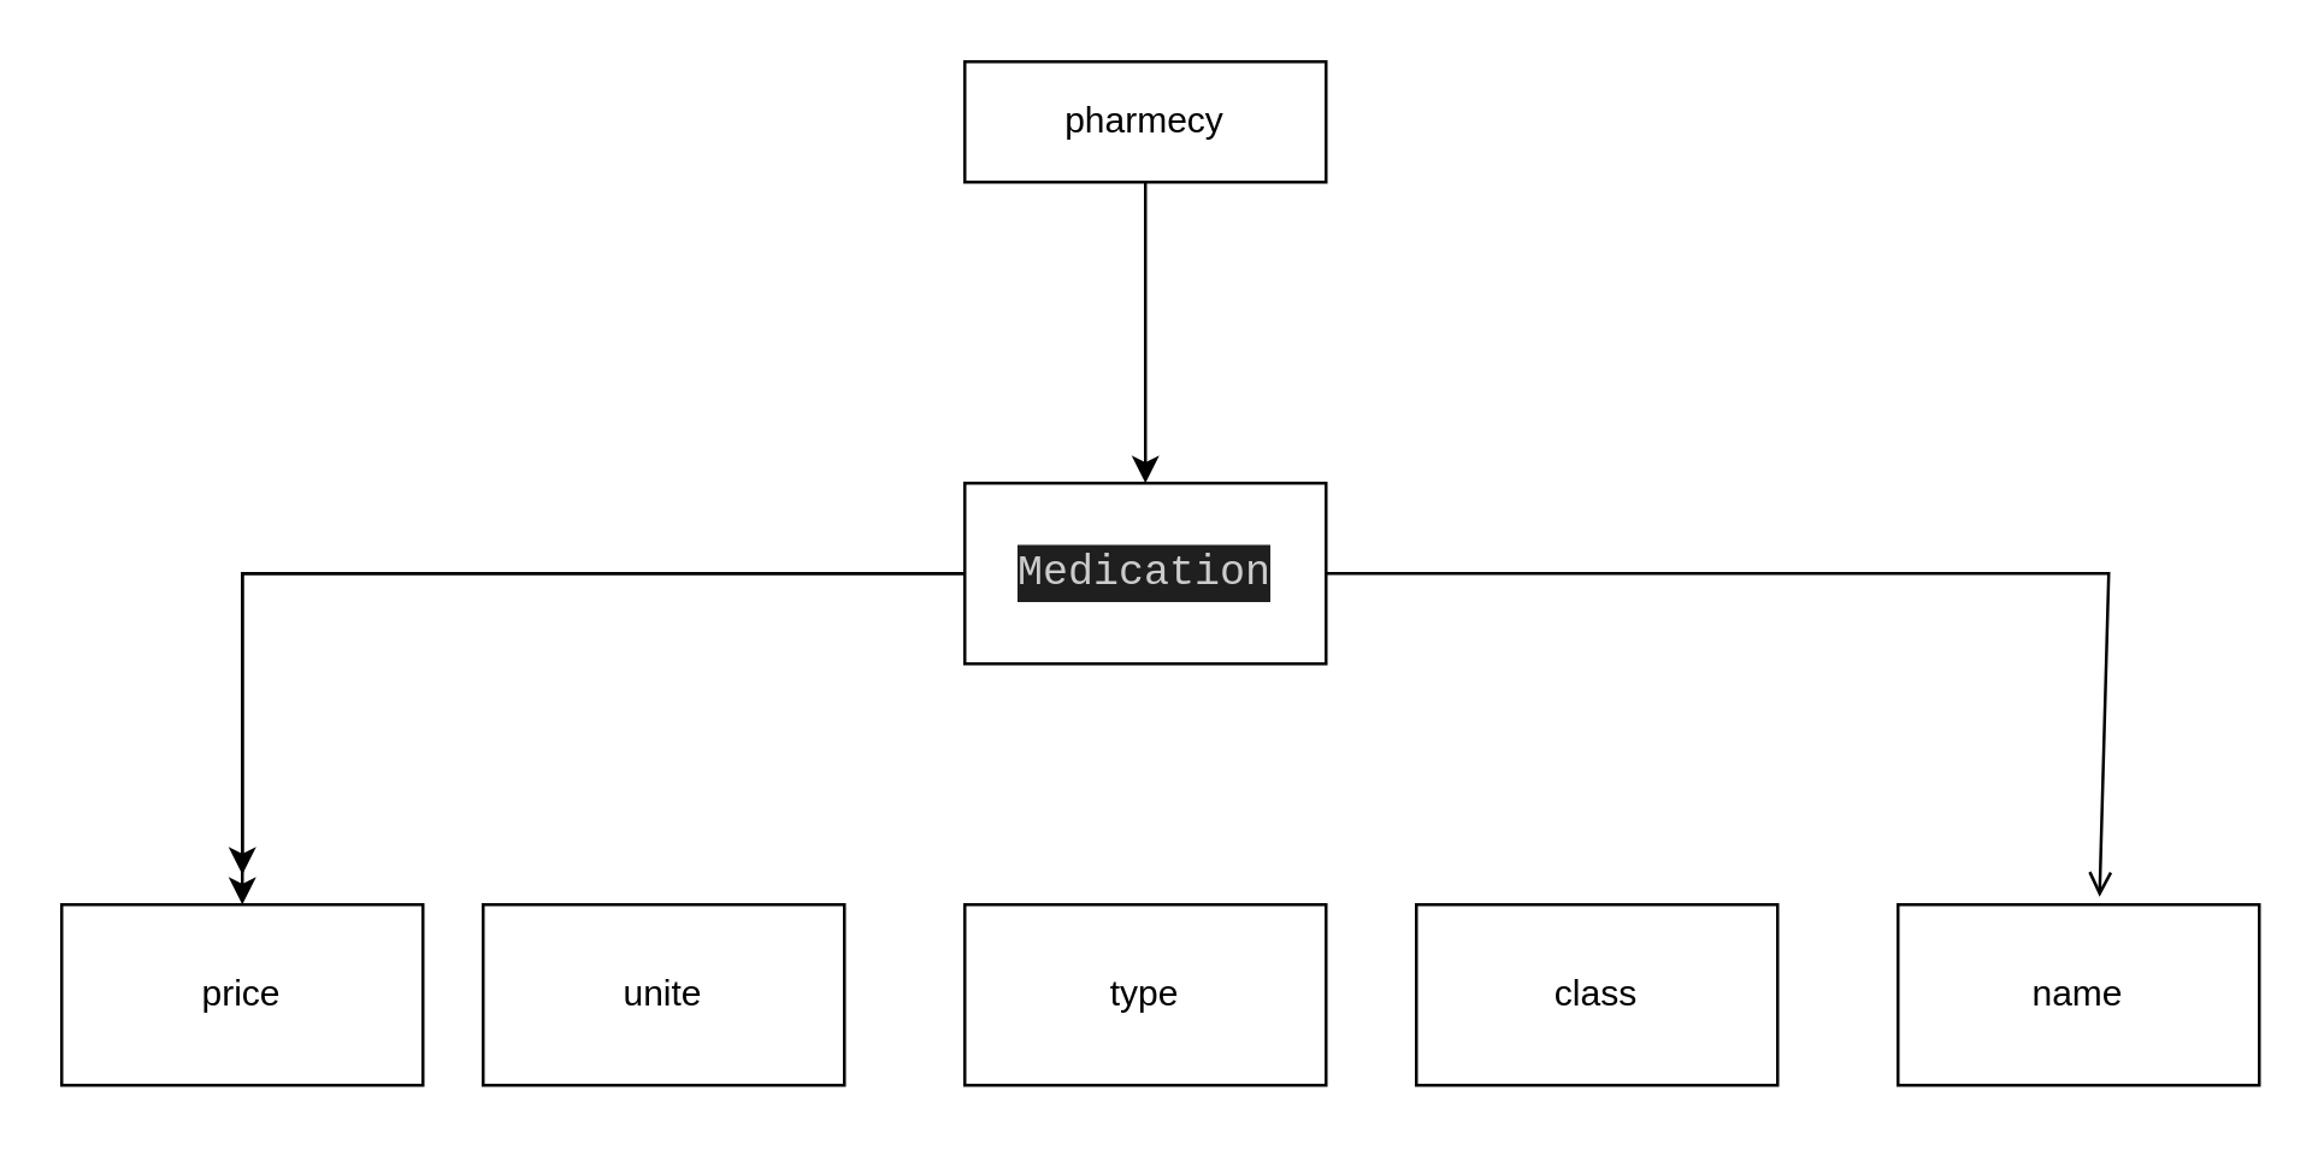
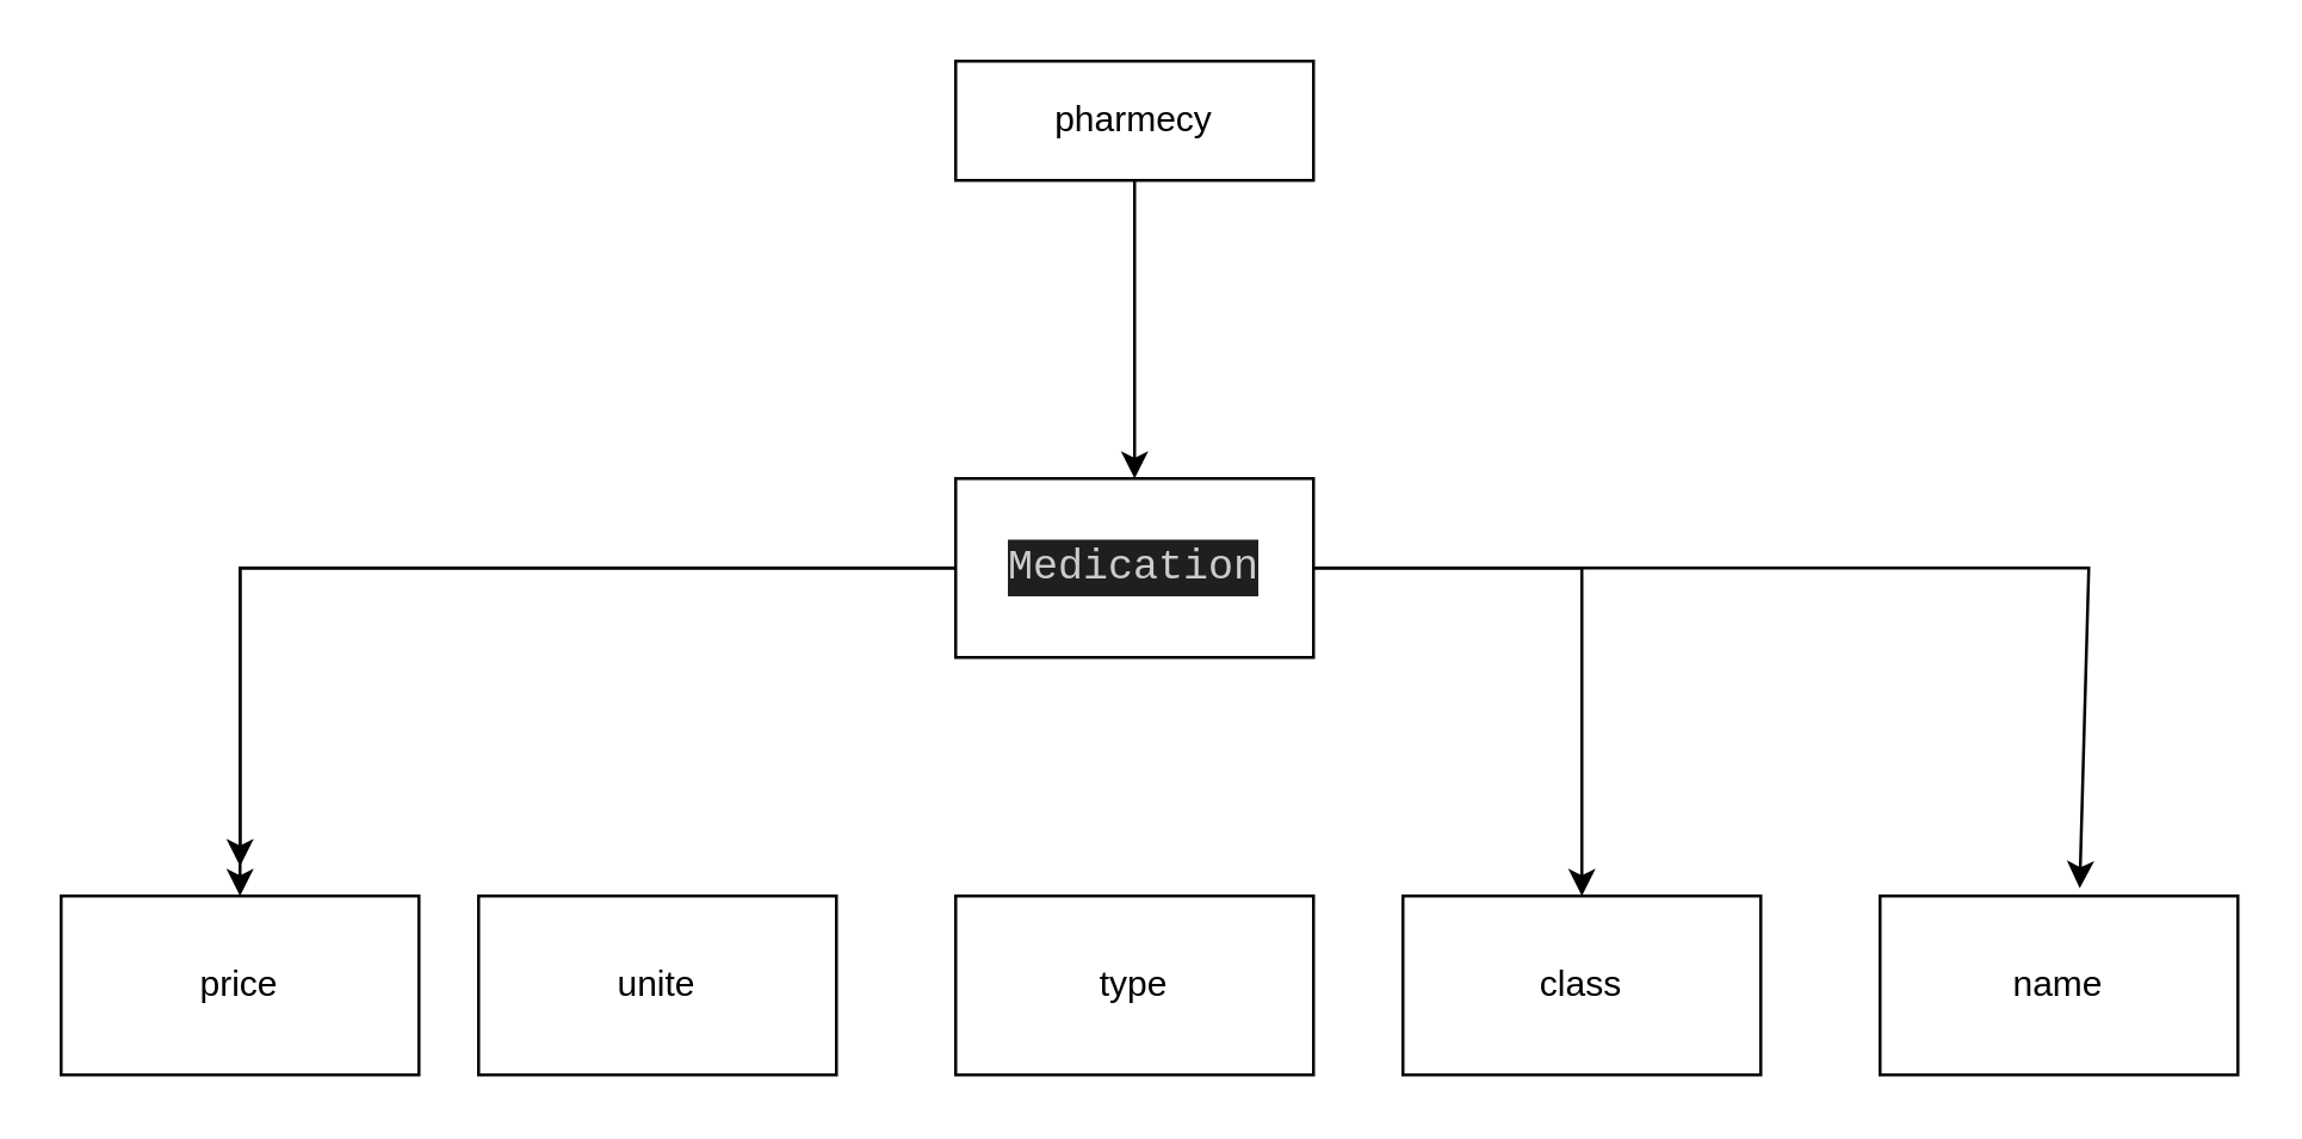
  <mxCell id="0" />
  <mxCell id="1" parent="0" />
  <mxCell id="2" value="" style="edgeStyle=orthogonalEdgeStyle;rounded=0;orthogonalLoop=1;jettySize=auto;html=1;" edge="1" parent="1" source="3" target="6"><mxGeometry relative="1" as="geometry" /></mxCell>
  <mxCell id="3" value="pharmecy" style="rounded=0;whiteSpace=wrap;html=1;" vertex="1" parent="1"><mxGeometry x="320" y="20" width="120" height="40" as="geometry" /></mxCell>
  <mxCell id="4" value="" style="edgeStyle=orthogonalEdgeStyle;rounded=0;orthogonalLoop=1;jettySize=auto;html=1;" edge="1" parent="1" source="6" target="10"><mxGeometry relative="1" as="geometry" /></mxCell>
+ <mxCell id="5" value="" style="edgeStyle=orthogonalEdgeStyle;rounded=0;orthogonalLoop=1;jettySize=auto;html=1;" edge="1" parent="1" source="6" target="8"><mxGeometry relative="1" as="geometry" /></mxCell>
  <mxCell id="6" value="&lt;div style=&quot;color: rgb(204, 204, 204); background-color: rgb(31, 31, 31); font-family: Consolas, &amp;quot;Courier New&amp;quot;, monospace; font-size: 14px; line-height: 19px;&quot;&gt;Medication&lt;/div&gt;" style="rounded=0;whiteSpace=wrap;html=1;" vertex="1" parent="1"><mxGeometry x="320" y="160" width="120" height="60" as="geometry" /></mxCell>
  <mxCell id="7" value="type" style="whiteSpace=wrap;html=1;rounded=0;" vertex="1" parent="1"><mxGeometry x="320" y="300" width="120" height="60" as="geometry" /></mxCell>
  <mxCell id="8" value="class" style="whiteSpace=wrap;html=1;rounded=0;" vertex="1" parent="1"><mxGeometry x="470" y="300" width="120" height="60" as="geometry" /></mxCell>
  <mxCell id="9" value="unite" style="whiteSpace=wrap;html=1;rounded=0;" vertex="1" parent="1"><mxGeometry x="160" y="300" width="120" height="60" as="geometry" /></mxCell>
  <mxCell id="10" value="price" style="whiteSpace=wrap;html=1;rounded=0;" vertex="1" parent="1"><mxGeometry x="20" y="300" width="120" height="60" as="geometry" /></mxCell>
  <mxCell id="11" value="name" style="whiteSpace=wrap;html=1;rounded=0;" vertex="1" parent="1"><mxGeometry x="630" y="300" width="120" height="60" as="geometry" /></mxCell>
  <mxCell id="12" value="" style="endArrow=classic;html=1;rounded=0;exitX=0;exitY=0.5;exitDx=0;exitDy=0;" edge="1" parent="1" source="6"><mxGeometry width="50" height="50" relative="1" as="geometry"><mxPoint x="300" y="290" as="sourcePoint" /><mxPoint x="80" y="290" as="targetPoint" /><Array as="points"><mxPoint x="80" y="190" /></Array></mxGeometry></mxCell>
- <mxCell id="13" value="" style="endArrow=open;html=1;rounded=0;exitX=1;exitY=0.5;exitDx=0;exitDy=0;entryX=0.558;entryY=-0.044;entryDx=0;entryDy=0;entryPerimeter=0;" edge="1" parent="1" source="6" target="11"><mxGeometry width="50" height="50" relative="1" as="geometry"><mxPoint x="480" y="290" as="sourcePoint" /><mxPoint x="530" y="240" as="targetPoint" /><Array as="points"><mxPoint x="700" y="190" /></Array></mxGeometry></mxCell>
+ <mxCell id="13" value="" style="endArrow=classic;html=1;rounded=0;exitX=1;exitY=0.5;exitDx=0;exitDy=0;entryX=0.558;entryY=-0.044;entryDx=0;entryDy=0;entryPerimeter=0;" edge="1" parent="1" source="6" target="11"><mxGeometry width="50" height="50" relative="1" as="geometry"><mxPoint x="480" y="290" as="sourcePoint" /><mxPoint x="530" y="240" as="targetPoint" /><Array as="points"><mxPoint x="700" y="190" /></Array></mxGeometry></mxCell>
